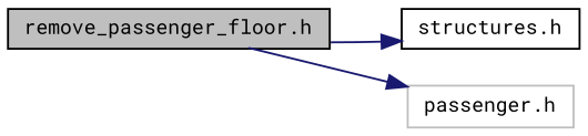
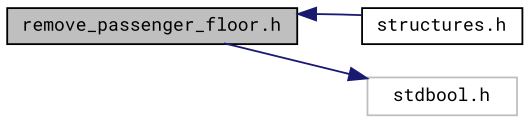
  digraph {
    fontname="Roboto Mono"
    rankdir=LR
    node [color=black fillcolor=white fontname="Roboto Mono" fontsize=10 shape=record style=filled]
    edge [color=midnightblue fontname="Roboto Mono" fontsize=10 labelfontname=Helvetica labelfontsize=10 style=solid]
    n1 [fillcolor=grey75 fontcolor=black height=0.2 label="remove_passenger_floor.h" width=0.4]
    n2 [height=0.2 label="structures.h" width=0.4]
-   n3 [color=grey75 height=0.2 label="passenger.h" width=0.4]
-   n1 -> n2
+   n3 [color=grey75 height=0.2 label="stdbool.h" width=0.4]
+   n2 -> n1
    n1 -> n3
  }
